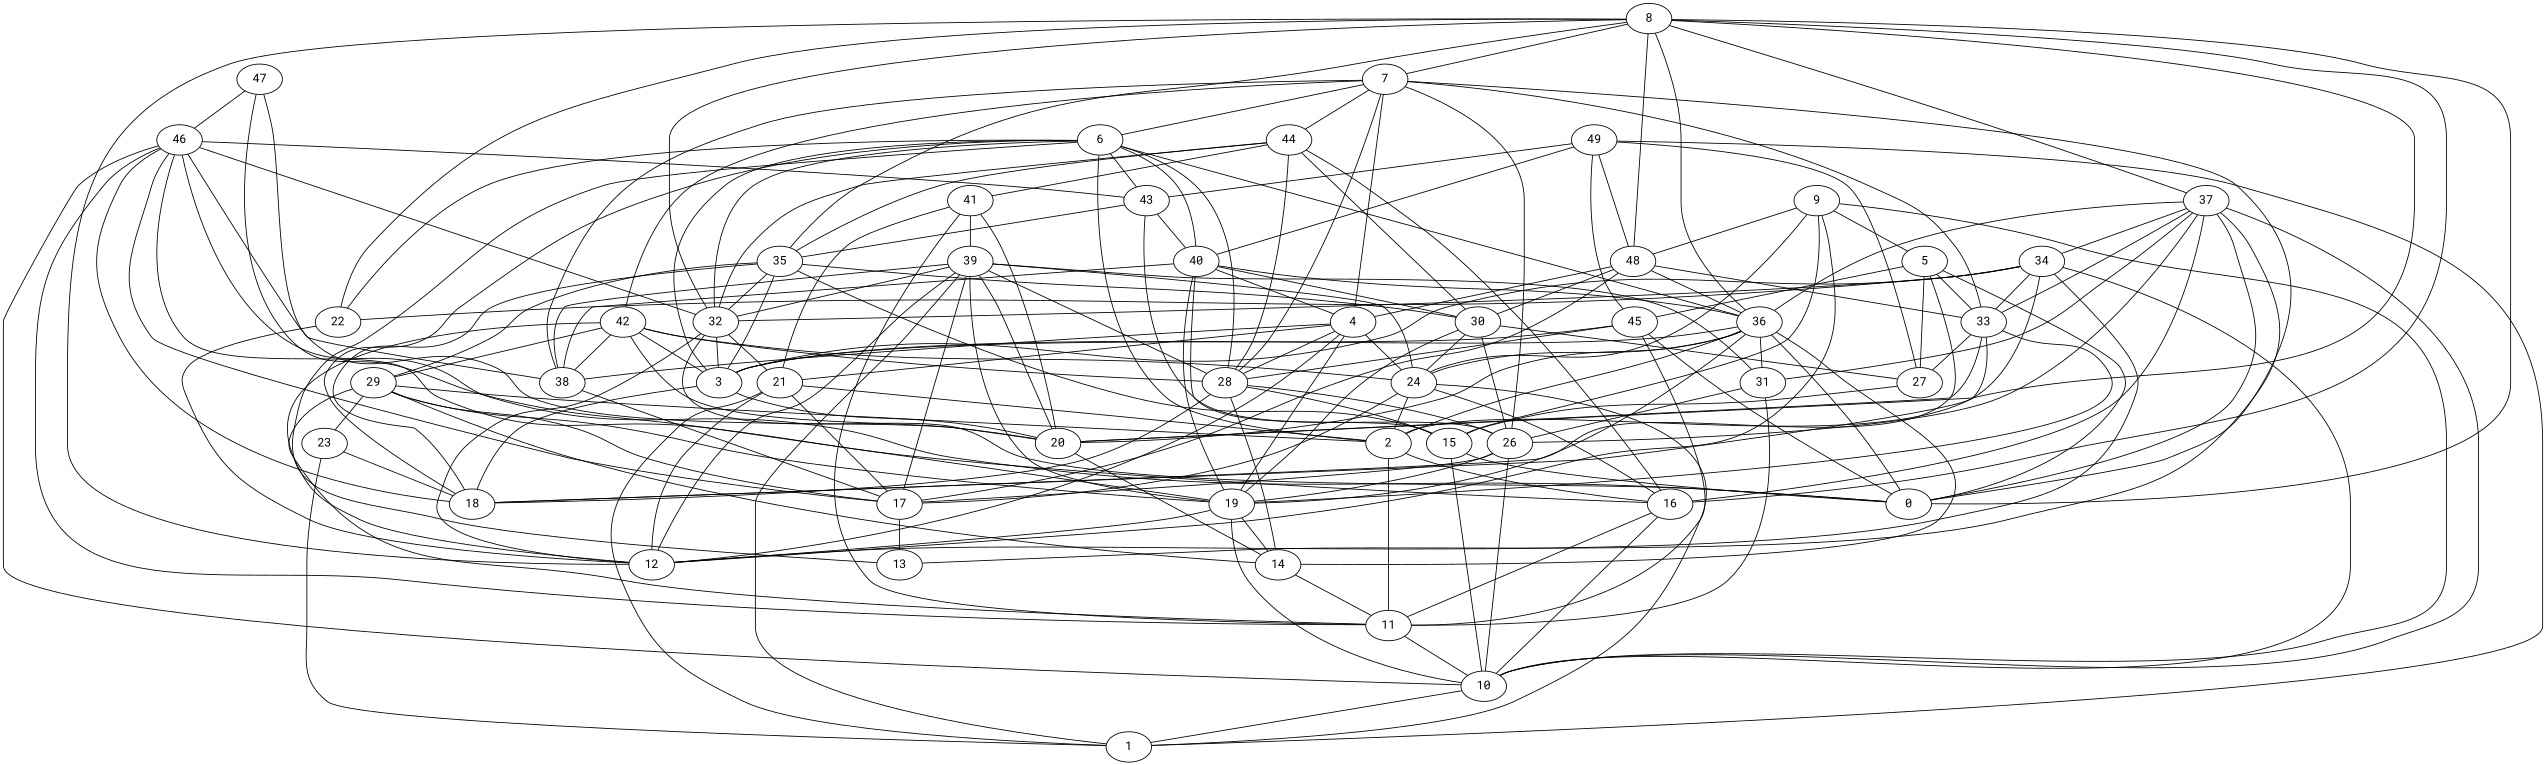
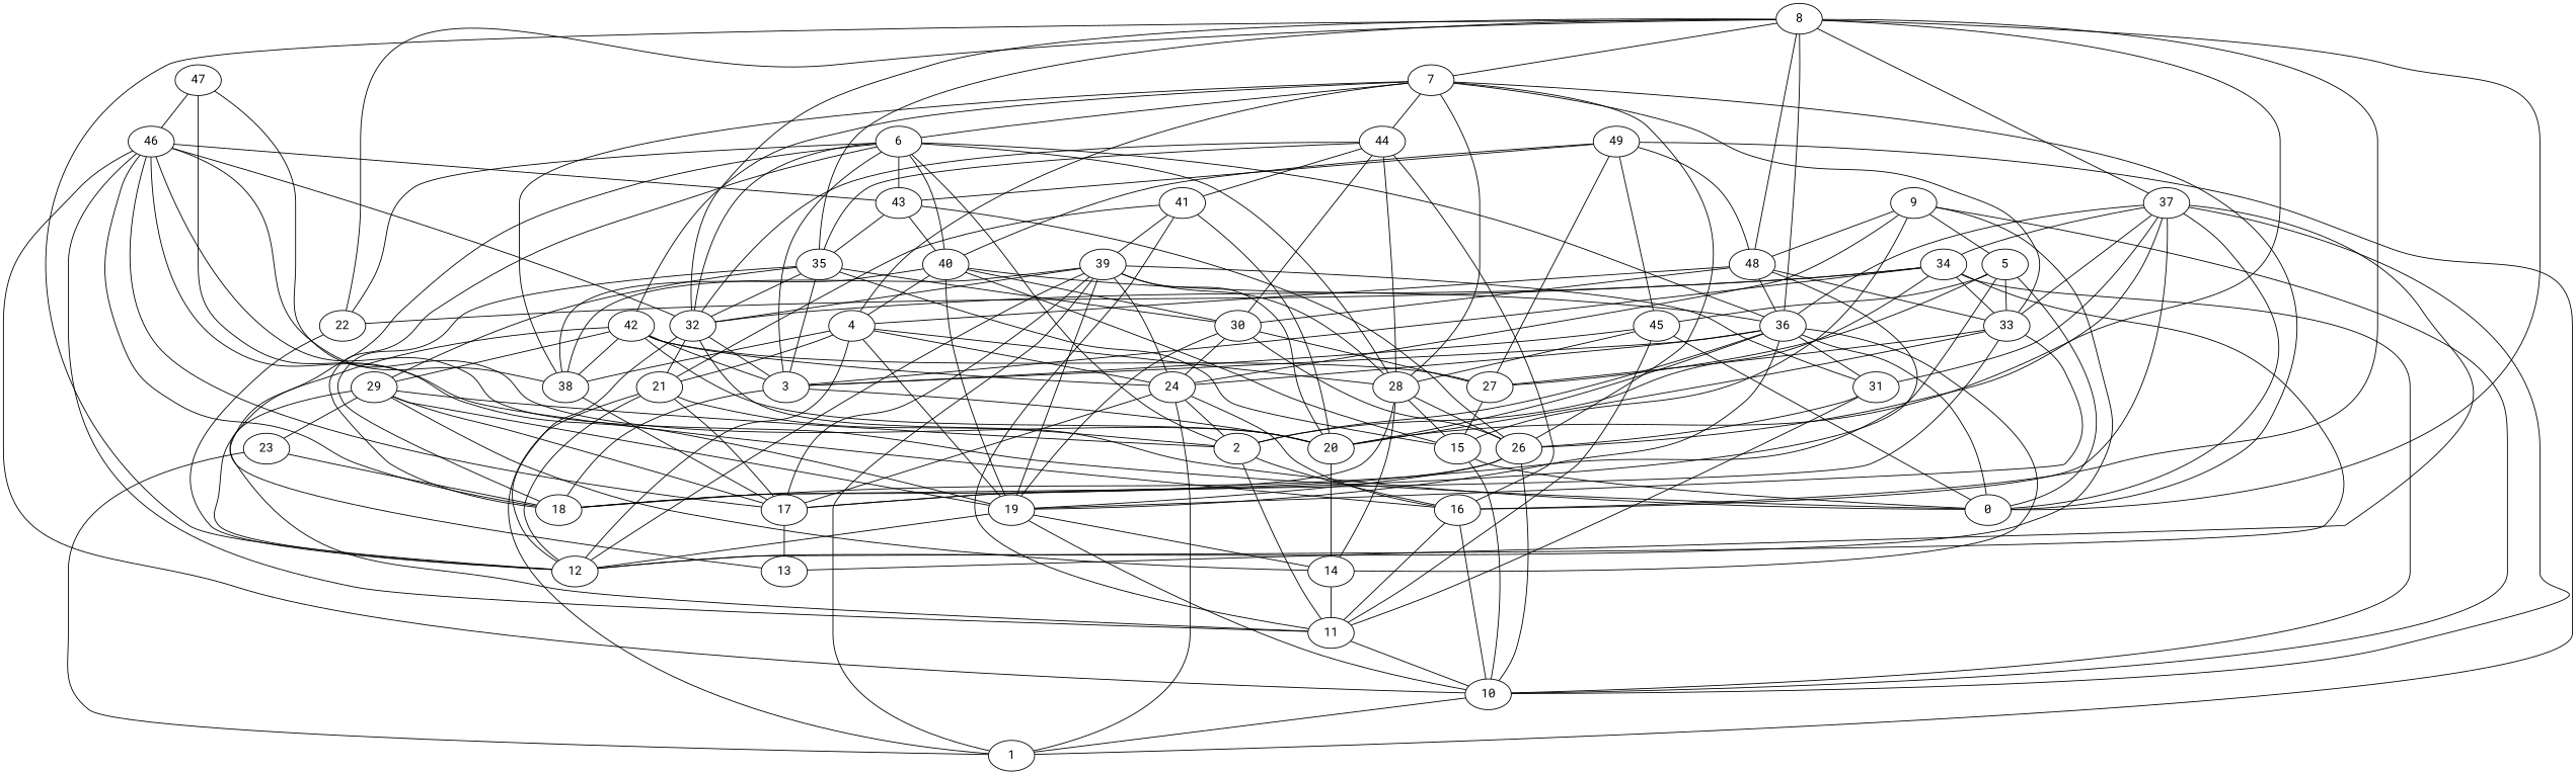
  digraph {
    fontname="Roboto Mono"
    node [fontname="Roboto Mono"]
    edge [color=black dir=none fontname="Roboto Mono"]
    26
    10
    17
    19
    1
    13
    32
    3
    12
    0
    21
    20
    18
    14
    11
    31
    34
    22
    33
    2
    27
    41
    39
    28
    38
    24
    15
    7
    44
    6
    4
    42
    16
    35
    30
    43
    40
    36
    29
    23
    5
    45
    46
    8
    37
    48
    9
    49
    47
    subgraph sub_1 {
      26
      10
      17
      19
      1
      13
      32
      3
      12
      0
      21
      20
      18
      14
      11
      31
      34
      22
      33
      2
      27
      41
      39
      28
      38
      24
      15
      7
      44
      6
      4
      42
      16
      35
      30
      43
      40
      36
      29
      23
      5
      45
      46
      8
      37
      48
      9
      49
      47
    }
    26 -> 10
    26 -> 17
    26 -> 19
    10 -> 1
    17 -> 13
    19 -> 10
    19 -> 12
    19 -> 14
    32 -> 3
    32 -> 12
    32 -> 0
    32 -> 21
    3 -> 20
    3 -> 18
    21 -> 17
    21 -> 1
    21 -> 12
    21 -> 2
    20 -> 14
    14 -> 11
    11 -> 10
    31 -> 26
    31 -> 11
    34 -> 10
    34 -> 32
    34 -> 3
    34 -> 12
    34 -> 22
    34 -> 33
    34 -> 2
    22 -> 12
    33 -> 19
    33 -> 20
    33 -> 18
    33 -> 27
    2 -> 11
    2 -> 16
    27 -> 15
    41 -> 21
    41 -> 20
    41 -> 11
    41 -> 39
    39 -> 17
    39 -> 19
    39 -> 1
    39 -> 32
    39 -> 12
    39 -> 20
    39 -> 31
    39 -> 28
    39 -> 38
    39 -> 24
    28 -> 26
    28 -> 18
    28 -> 14
    28 -> 15
    38 -> 17
    24 -> 17
    24 -> 1
    24 -> 2
    24 -> 16
    15 -> 10
    15 -> 0
    7 -> 26
    7 -> 0
    7 -> 33
    7 -> 28
    7 -> 38
    7 -> 44
    7 -> 6
    7 -> 4
    7 -> 42
    44 -> 32
    44 -> 41
    44 -> 28
    44 -> 16
    44 -> 35
    44 -> 30
    6 -> 13
    6 -> 32
    6 -> 3
    6 -> 18
    6 -> 22
    6 -> 2
    6 -> 28
    6 -> 43
    6 -> 40
    6 -> 36
    4 -> 19
    4 -> 12
    4 -> 21
    4 -> 28
    4 -> 38
    4 -> 24
    42 -> 3
    42 -> 12
    42 -> 20
-   42 -> 28
+   42 -> 27
    42 -> 38
    42 -> 24
    42 -> 29
    16 -> 10
    16 -> 11
    35 -> 32
    35 -> 3
    35 -> 18
    35 -> 15
    35 -> 30
    35 -> 29
    30 -> 26
    30 -> 19
    30 -> 27
    30 -> 24
    43 -> 26
    43 -> 35
    43 -> 40
    40 -> 19
    40 -> 38
    40 -> 15
    40 -> 4
    40 -> 30
    40 -> 36
    36 -> 19
    36 -> 3
    36 -> 0
    36 -> 20
    36 -> 14
    36 -> 31
    36 -> 2
    36 -> 24
    29 -> 17
    29 -> 19
    29 -> 14
    29 -> 11
    29 -> 2
    29 -> 23
    23 -> 1
    23 -> 18
    5 -> 0
    5 -> 18
    5 -> 33
    5 -> 27
    5 -> 45
    45 -> 3
    45 -> 0
    45 -> 11
    45 -> 28
    46 -> 10
    46 -> 17
    46 -> 32
    46 -> 0
    46 -> 18
    46 -> 11
    46 -> 38
    46 -> 16
    46 -> 43
    8 -> 32
    8 -> 12
    8 -> 0
    8 -> 20
    8 -> 22
    8 -> 7
    8 -> 16
    8 -> 35
    8 -> 36
    8 -> 37
    8 -> 48
    37 -> 26
    37 -> 10
    37 -> 13
    37 -> 0
    37 -> 31
    37 -> 34
    37 -> 33
    37 -> 16
    37 -> 36
    48 -> 17
    48 -> 33
    48 -> 4
    48 -> 30
    48 -> 36
    9 -> 10
    9 -> 12
    9 -> 24
    9 -> 15
    9 -> 5
    9 -> 48
    49 -> 1
    49 -> 27
    49 -> 43
    49 -> 40
    49 -> 45
    49 -> 48
    47 -> 19
    47 -> 20
    47 -> 46
  }
